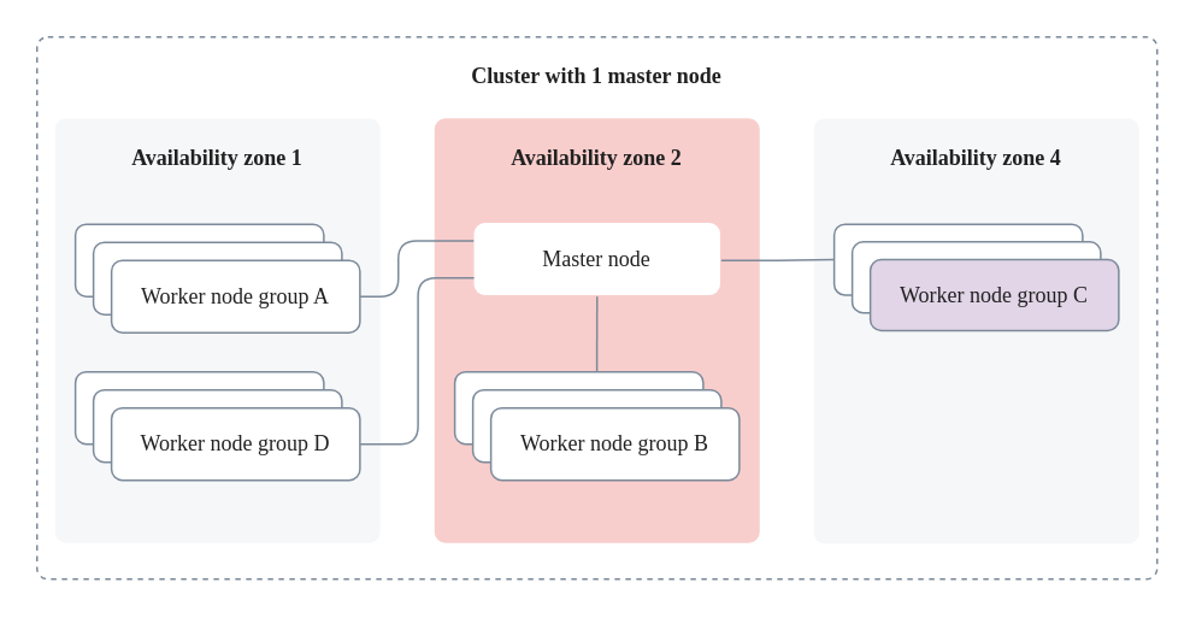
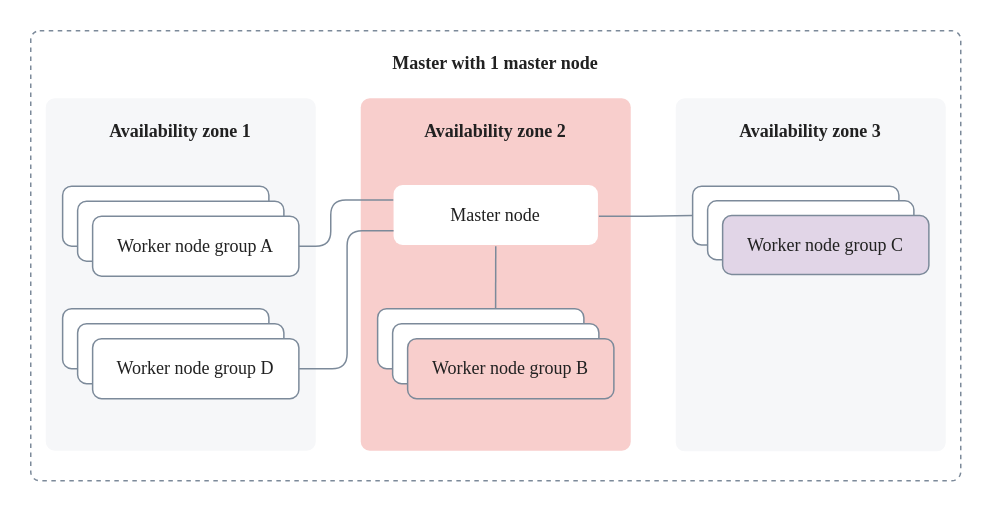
  <mxCell id="0" />
  <mxCell id="1" parent="0" />
- <mxCell id="2" value="Cluster with 1 master node" style="rounded=1;whiteSpace=wrap;html=1;strokeColor=#7C8A9A;strokeWidth=1;fontColor=#212121;fillColor=none;dashed=1;fontFamily=VK Sans Display;verticalAlign=top;spacing=10;fontStyle=1;arcSize=12;absoluteArcSize=1;container=0;" vertex="1" parent="1"><mxGeometry x="20" y="20" width="620" height="300" as="geometry" /></mxCell>
+ <mxCell id="2" value="Master with 1 master node" style="rounded=1;whiteSpace=wrap;html=1;strokeColor=#7C8A9A;strokeWidth=1;fontColor=#212121;fillColor=none;dashed=1;fontFamily=VK Sans Display;verticalAlign=top;spacing=10;fontStyle=1;arcSize=12;absoluteArcSize=1;container=0;" vertex="1" parent="1"><mxGeometry x="20" y="20" width="620" height="300" as="geometry" /></mxCell>
  <mxCell id="3" value="&lt;font color=&quot;#212121&quot;&gt;Availability zone 1&lt;/font&gt;" style="rounded=1;whiteSpace=wrap;html=1;fontFamily=VK Sans Display;strokeColor=none;arcsize=12;fillColor=#F6F7F9;spacing=10;verticalAlign=top;spacingTop=0;spacingLeft=0;spacingRight=0;fontStyle=1;arcSize=12;absoluteArcSize=1;container=0;" vertex="1" parent="1"><mxGeometry x="30" y="65" width="180" height="235" as="geometry" /></mxCell>
  <mxCell id="4" value="&lt;font color=&quot;#212121&quot;&gt;Node 1&lt;/font&gt;" style="rounded=1;whiteSpace=wrap;html=1;fontFamily=VK Sans Display;strokeColor=#7C8A9A;arcsize=12;fillColor=#FFFFFF;spacing=0;spacingTop=12;spacingBottom=12;arcSize=12;absoluteArcSize=1;strokeWidth=1;container=0;" vertex="1" parent="1"><mxGeometry x="41.25" y="123.6" width="137.5" height="40" as="geometry" /></mxCell>
  <mxCell id="5" value="&lt;font color=&quot;#212121&quot;&gt;Node 1&lt;/font&gt;" style="rounded=1;whiteSpace=wrap;html=1;fontFamily=VK Sans Display;strokeColor=#7C8A9A;arcsize=12;fillColor=#FFFFFF;spacing=0;spacingTop=12;spacingBottom=12;arcSize=12;absoluteArcSize=1;strokeWidth=1;container=0;" vertex="1" parent="1"><mxGeometry x="51.25" y="133.6" width="137.5" height="40" as="geometry" /></mxCell>
  <mxCell id="6" value="&lt;font color=&quot;#212121&quot;&gt;Worker node group A&lt;/font&gt;" style="rounded=1;whiteSpace=wrap;html=1;fontFamily=VK Sans Display;strokeColor=#7C8A9A;arcsize=12;fillColor=#FFFFFF;spacing=0;spacingTop=12;spacingBottom=12;arcSize=12;absoluteArcSize=1;strokeWidth=1;container=0;" vertex="1" parent="1"><mxGeometry x="61.25" y="143.6" width="137.5" height="40" as="geometry" /></mxCell>
  <mxCell id="7" value="&lt;font color=&quot;#212121&quot;&gt;Node 1&lt;/font&gt;" style="rounded=1;whiteSpace=wrap;html=1;fontFamily=VK Sans Display;strokeColor=#7C8A9A;arcsize=12;fillColor=#FFFFFF;spacing=0;spacingTop=12;spacingBottom=12;arcSize=12;absoluteArcSize=1;strokeWidth=1;container=0;" vertex="1" parent="1"><mxGeometry x="41.25" y="205.25" width="137.5" height="40" as="geometry" /></mxCell>
  <mxCell id="8" value="&lt;font color=&quot;#212121&quot;&gt;Node 1&lt;/font&gt;" style="rounded=1;whiteSpace=wrap;html=1;fontFamily=VK Sans Display;strokeColor=#7C8A9A;arcsize=12;fillColor=#FFFFFF;spacing=0;spacingTop=12;spacingBottom=12;arcSize=12;absoluteArcSize=1;strokeWidth=1;container=0;" vertex="1" parent="1"><mxGeometry x="51.25" y="215.25" width="137.5" height="40" as="geometry" /></mxCell>
  <mxCell id="9" value="&lt;span style=&quot;color: rgb(33, 33, 33);&quot;&gt;Worker node group&amp;nbsp;D&lt;/span&gt;" style="rounded=1;whiteSpace=wrap;html=1;fontFamily=VK Sans Display;strokeColor=#7C8A9A;arcsize=12;fillColor=#FFFFFF;spacing=0;spacingTop=12;spacingBottom=12;arcSize=12;absoluteArcSize=1;strokeWidth=1;container=0;" vertex="1" parent="1"><mxGeometry x="61.25" y="225.25" width="137.5" height="40" as="geometry" /></mxCell>
  <mxCell id="10" value="&lt;font color=&quot;#212121&quot;&gt;Availability zone 2&lt;/font&gt;" style="rounded=1;whiteSpace=wrap;html=1;fontFamily=VK Sans Display;strokeColor=none;arcsize=12;fillColor=#f8cecc;spacing=10;verticalAlign=top;spacingTop=0;spacingLeft=0;spacingRight=0;fontStyle=1;arcSize=12;absoluteArcSize=1;container=0;" vertex="1" parent="1"><mxGeometry x="240" y="65" width="180" height="235" as="geometry" /></mxCell>
  <mxCell id="11" value="&lt;font color=&quot;#212121&quot;&gt;Node 1&lt;/font&gt;" style="rounded=1;whiteSpace=wrap;html=1;fontFamily=VK Sans Display;strokeColor=#7C8A9A;arcsize=12;fillColor=#FFFFFF;spacing=0;spacingTop=12;spacingBottom=12;arcSize=12;absoluteArcSize=1;strokeWidth=1;container=0;" vertex="1" parent="1"><mxGeometry x="251.25" y="205.25" width="137.5" height="40" as="geometry" /></mxCell>
  <mxCell id="12" value="&lt;font color=&quot;#212121&quot;&gt;Node 1&lt;/font&gt;" style="rounded=1;whiteSpace=wrap;html=1;fontFamily=VK Sans Display;strokeColor=#7C8A9A;arcsize=12;fillColor=#FFFFFF;spacing=0;spacingTop=12;spacingBottom=12;arcSize=12;absoluteArcSize=1;strokeWidth=1;container=0;" vertex="1" parent="1"><mxGeometry x="261.25" y="215.25" width="137.5" height="40" as="geometry" /></mxCell>
- <mxCell id="13" value="&lt;span style=&quot;color: rgb(33, 33, 33);&quot;&gt;Worker node group&amp;nbsp;B&lt;/span&gt;" style="rounded=1;whiteSpace=wrap;html=1;fontFamily=VK Sans Display;strokeColor=#7C8A9A;arcsize=12;fillColor=#FFFFFF;spacing=0;spacingTop=12;spacingBottom=12;arcSize=12;absoluteArcSize=1;strokeWidth=1;container=0;" vertex="1" parent="1"><mxGeometry x="271.25" y="225.25" width="137.5" height="40" as="geometry" /></mxCell>
+ <mxCell id="13" value="&lt;span style=&quot;color: rgb(33, 33, 33);&quot;&gt;Worker node group&amp;nbsp;B&lt;/span&gt;" style="rounded=1;whiteSpace=wrap;html=1;fontFamily=VK Sans Display;strokeColor=#7C8A9A;arcsize=12;fillColor=#f8cecc;spacing=0;spacingTop=12;spacingBottom=12;arcSize=12;absoluteArcSize=1;strokeWidth=1;container=0;" vertex="1" parent="1"><mxGeometry x="271.25" y="225.25" width="137.5" height="40" as="geometry" /></mxCell>
  <mxCell id="14" style="edgeStyle=orthogonalEdgeStyle;shape=connector;rounded=1;orthogonalLoop=1;jettySize=auto;html=1;labelBackgroundColor=default;strokeColor=#7C8A9A;strokeWidth=1;fontFamily=VK Sans Display;fontSize=16;fontColor=#212121;startArrow=none;startFill=0;endArrow=none;endFill=0;entryX=0.5;entryY=1;entryDx=0;entryDy=0;exitX=0.572;exitY=-0.003;exitDx=0;exitDy=0;exitPerimeter=0;" edge="1" parent="1" source="11"><mxGeometry relative="1" as="geometry"><mxPoint x="340" y="205" as="sourcePoint" /><mxPoint x="330" y="163.6" as="targetPoint" /><Array as="points"><mxPoint x="330" y="205" /></Array></mxGeometry></mxCell>
  <mxCell id="15" style="edgeStyle=orthogonalEdgeStyle;shape=connector;rounded=1;orthogonalLoop=1;jettySize=auto;html=1;labelBackgroundColor=default;strokeColor=#7C8A9A;strokeWidth=1;fontFamily=VK Sans Display;fontSize=16;fontColor=#212121;startArrow=none;startFill=0;endArrow=none;endFill=0;entryX=0;entryY=0.25;entryDx=0;entryDy=0;exitX=1;exitY=0.5;exitDx=0;exitDy=0;" edge="1" parent="1" source="6" target="21"><mxGeometry relative="1" as="geometry"><mxPoint x="230" y="270" as="sourcePoint" /><mxPoint x="261.25" y="143.6" as="targetPoint" /><Array as="points"><mxPoint x="220" y="164" /><mxPoint x="220" y="133" /></Array></mxGeometry></mxCell>
- <mxCell id="16" value="&lt;font color=&quot;#212121&quot;&gt;Availability zone 4&lt;/font&gt;" style="rounded=1;whiteSpace=wrap;html=1;fontFamily=VK Sans Display;strokeColor=none;arcsize=12;fillColor=#F6F7F9;spacing=10;verticalAlign=top;spacingTop=0;spacingLeft=0;spacingRight=0;fontStyle=1;arcSize=12;absoluteArcSize=1;container=0;" vertex="1" parent="1"><mxGeometry x="450" y="65" width="180" height="235.385" as="geometry" /></mxCell>
+ <mxCell id="16" value="&lt;font color=&quot;#212121&quot;&gt;Availability zone 3&lt;/font&gt;" style="rounded=1;whiteSpace=wrap;html=1;fontFamily=VK Sans Display;strokeColor=none;arcsize=12;fillColor=#F6F7F9;spacing=10;verticalAlign=top;spacingTop=0;spacingLeft=0;spacingRight=0;fontStyle=1;arcSize=12;absoluteArcSize=1;container=0;" vertex="1" parent="1"><mxGeometry x="450" y="65" width="180" height="235.385" as="geometry" /></mxCell>
  <mxCell id="17" value="&lt;font color=&quot;#212121&quot;&gt;Node 1&lt;/font&gt;" style="rounded=1;whiteSpace=wrap;html=1;fontFamily=VK Sans Display;strokeColor=#7C8A9A;arcsize=12;fillColor=#FFFFFF;spacing=0;spacingTop=12;spacingBottom=12;arcSize=12;absoluteArcSize=1;strokeWidth=1;container=0;" vertex="1" parent="1"><mxGeometry x="461.25" y="123.6" width="137.5" height="39.23" as="geometry" /></mxCell>
  <mxCell id="18" value="&lt;font color=&quot;#212121&quot;&gt;Node 1&lt;/font&gt;" style="rounded=1;whiteSpace=wrap;html=1;fontFamily=VK Sans Display;strokeColor=#7C8A9A;arcsize=12;fillColor=#FFFFFF;spacing=0;spacingTop=12;spacingBottom=12;arcSize=12;absoluteArcSize=1;strokeWidth=1;container=0;" vertex="1" parent="1"><mxGeometry x="471.25" y="133.41" width="137.5" height="39.23" as="geometry" /></mxCell>
  <mxCell id="19" value="&lt;font color=&quot;#212121&quot;&gt;Worker node group&amp;nbsp;C&lt;/font&gt;" style="rounded=1;whiteSpace=wrap;html=1;fontFamily=VK Sans Display;strokeColor=#7C8A9A;arcsize=12;fillColor=#e1d5e7;spacing=0;spacingTop=12;spacingBottom=12;arcSize=12;absoluteArcSize=1;strokeWidth=1;container=0;" vertex="1" parent="1"><mxGeometry x="481.25" y="143.22" width="137.5" height="39.23" as="geometry" /></mxCell>
  <mxCell id="20" style="edgeStyle=orthogonalEdgeStyle;shape=connector;rounded=1;orthogonalLoop=1;jettySize=auto;html=1;labelBackgroundColor=default;strokeColor=#7C8A9A;strokeWidth=1;fontFamily=VK Sans Display;fontSize=16;fontColor=#212121;startArrow=none;startFill=0;endArrow=none;endFill=0;entryX=0;entryY=0.5;entryDx=0;entryDy=0;exitX=1;exitY=0.5;exitDx=0;exitDy=0;" edge="1" parent="1" target="17"><mxGeometry relative="1" as="geometry"><mxPoint x="398.75" y="143.6" as="sourcePoint" /><mxPoint x="475" y="170" as="targetPoint" /><Array as="points"><mxPoint x="430" y="144" /></Array></mxGeometry></mxCell>
  <mxCell id="21" value="&lt;font color=&quot;#212121&quot;&gt;Master node&lt;/font&gt;" style="rounded=1;whiteSpace=wrap;html=1;fontFamily=VK Sans Display;strokeColor=none;arcsize=12;fillColor=#FFFFFF;spacing=0;spacingTop=12;spacingBottom=12;arcSize=12;absoluteArcSize=1;container=0;" vertex="1" parent="1"><mxGeometry x="261.88" y="122.83" width="136.25" height="40" as="geometry" /></mxCell>
  <mxCell id="22" style="edgeStyle=orthogonalEdgeStyle;shape=connector;rounded=1;orthogonalLoop=1;jettySize=auto;html=1;labelBackgroundColor=default;strokeColor=#7C8A9A;strokeWidth=1;fontFamily=VK Sans Display;fontSize=16;fontColor=#212121;startArrow=none;startFill=0;endArrow=none;endFill=0;entryX=0;entryY=0.75;entryDx=0;entryDy=0;exitX=1;exitY=0.5;exitDx=0;exitDy=0;movable=1;resizable=1;rotatable=1;deletable=1;editable=1;locked=0;connectable=1;" edge="1" parent="1"><mxGeometry relative="1" as="geometry"><mxPoint x="198.88" y="245.25" as="sourcePoint" /><mxPoint x="261.88" y="153.25" as="targetPoint" /><Array as="points"><mxPoint x="230.88" y="245.25" /><mxPoint x="230.88" y="153.25" /></Array></mxGeometry></mxCell>
